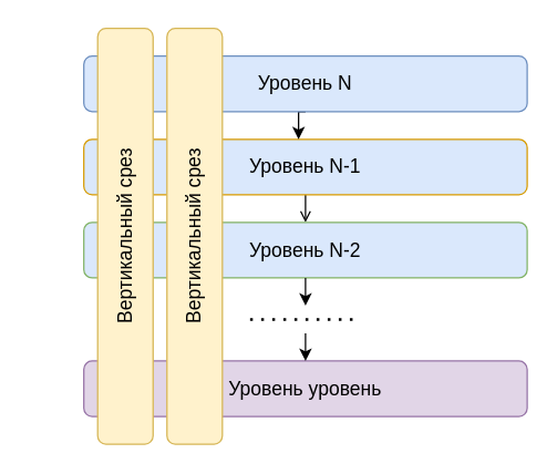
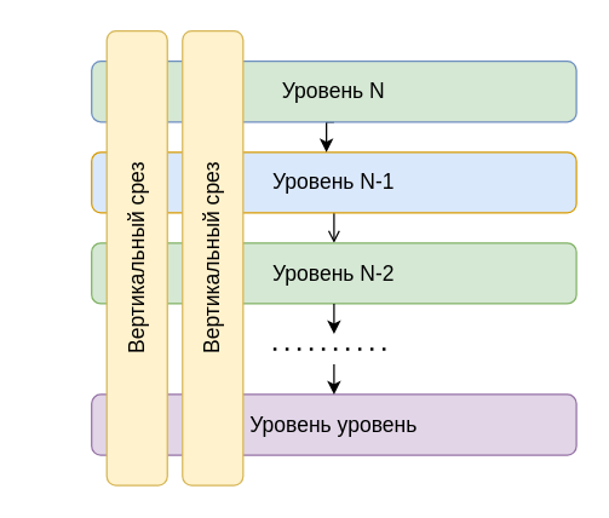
  <mxCell id="0" />
  <mxCell id="1" parent="0" />
  <mxCell id="2" style="edgeStyle=orthogonalEdgeStyle;rounded=0;orthogonalLoop=1;jettySize=auto;html=1;exitX=0.5;exitY=1;exitDx=0;exitDy=0;entryX=0.5;entryY=0;entryDx=0;entryDy=0;endArrow=open;" edge="1" parent="1" source="3" target="4"><mxGeometry relative="1" as="geometry" /></mxCell>
  <mxCell id="3" value="&lt;font style=&quot;font-size: 14px&quot;&gt;Уровень N-1&lt;/font&gt;" style="rounded=1;whiteSpace=wrap;html=1;fillColor=#dae8fc;strokeColor=#d79b00;" vertex="1" parent="1"><mxGeometry x="60" y="100" width="320" height="40" as="geometry" /></mxCell>
- <mxCell id="4" value="&lt;span style=&quot;font-size: 14px&quot;&gt;Уровень N-2&lt;/span&gt;" style="rounded=1;whiteSpace=wrap;html=1;fillColor=#dae8fc;strokeColor=#82b366;" vertex="1" parent="1"><mxGeometry x="60" y="160" width="320" height="40" as="geometry" /></mxCell>
+ <mxCell id="4" value="&lt;span style=&quot;font-size: 14px&quot;&gt;Уровень N-2&lt;/span&gt;" style="rounded=1;whiteSpace=wrap;html=1;fillColor=#d5e8d4;strokeColor=#82b366;" vertex="1" parent="1"><mxGeometry x="60" y="160" width="320" height="40" as="geometry" /></mxCell>
  <mxCell id="5" value="&lt;span style=&quot;font-size: 14px&quot;&gt;Уровень уровень&lt;/span&gt;" style="rounded=1;whiteSpace=wrap;html=1;fillColor=#e1d5e7;strokeColor=#9673a6;" vertex="1" parent="1"><mxGeometry x="60" y="260" width="320" height="40" as="geometry" /></mxCell>
  <mxCell id="6" style="edgeStyle=orthogonalEdgeStyle;rounded=0;orthogonalLoop=1;jettySize=auto;html=1;exitX=0.5;exitY=1;exitDx=0;exitDy=0;" edge="1" parent="1" source="4"><mxGeometry relative="1" as="geometry"><mxPoint x="225" y="150" as="sourcePoint" /><mxPoint x="220" y="220" as="targetPoint" /></mxGeometry></mxCell>
  <mxCell id="7" style="edgeStyle=orthogonalEdgeStyle;rounded=0;orthogonalLoop=1;jettySize=auto;html=1;entryX=0.5;entryY=0;entryDx=0;entryDy=0;" edge="1" parent="1" target="5"><mxGeometry relative="1" as="geometry"><mxPoint x="220" y="240" as="sourcePoint" /><mxPoint x="225" y="230" as="targetPoint" /></mxGeometry></mxCell>
  <mxCell id="8" value="" style="endArrow=none;dashed=1;html=1;dashPattern=1 3;strokeWidth=2;" edge="1" parent="1"><mxGeometry width="50" height="50" relative="1" as="geometry"><mxPoint x="180" y="230" as="sourcePoint" /><mxPoint x="260" y="230" as="targetPoint" /></mxGeometry></mxCell>
  <mxCell id="9" style="edgeStyle=orthogonalEdgeStyle;rounded=0;orthogonalLoop=1;jettySize=auto;html=1;exitX=0.5;exitY=1;exitDx=0;exitDy=0;" edge="1" parent="1" source="10"><mxGeometry relative="1" as="geometry"><mxPoint x="215" y="100" as="targetPoint" /></mxGeometry></mxCell>
- <mxCell id="10" value="&lt;font style=&quot;font-size: 14px&quot;&gt;Уровень N&lt;/font&gt;" style="rounded=1;whiteSpace=wrap;html=1;fillColor=#dae8fc;strokeColor=#6c8ebf;" vertex="1" parent="1"><mxGeometry x="60" y="40" width="320" height="40" as="geometry" /></mxCell>
+ <mxCell id="10" value="&lt;font style=&quot;font-size: 14px&quot;&gt;Уровень N&lt;/font&gt;" style="rounded=1;whiteSpace=wrap;html=1;fillColor=#d5e8d4;strokeColor=#6c8ebf;" vertex="1" parent="1"><mxGeometry x="60" y="40" width="320" height="40" as="geometry" /></mxCell>
  <mxCell id="11" value="" style="rounded=1;whiteSpace=wrap;html=1;fillColor=#fff2cc;strokeColor=#d6b656;" vertex="1" parent="1"><mxGeometry x="120" y="20" width="40" height="300" as="geometry" /></mxCell>
  <mxCell id="12" value="&lt;span style=&quot;font-size: 14px&quot;&gt;Вертикальный срез&lt;/span&gt;" style="text;html=1;strokeColor=none;fillColor=none;align=center;verticalAlign=middle;whiteSpace=wrap;rounded=0;rotation=-90;" vertex="1" parent="1"><mxGeometry x="70" y="160" width="140" height="20" as="geometry" /></mxCell>
  <mxCell id="13" value="" style="rounded=1;whiteSpace=wrap;html=1;fillColor=#fff2cc;strokeColor=#d6b656;" vertex="1" parent="1"><mxGeometry x="70" y="20" width="40" height="300" as="geometry" /></mxCell>
  <mxCell id="14" value="&lt;span style=&quot;font-size: 14px&quot;&gt;Вертикальный срез&lt;/span&gt;" style="text;html=1;strokeColor=none;fillColor=none;align=center;verticalAlign=middle;whiteSpace=wrap;rounded=0;rotation=-90;" vertex="1" parent="1"><mxGeometry x="20" y="160" width="140" height="20" as="geometry" /></mxCell>
